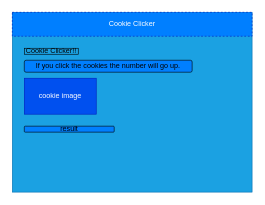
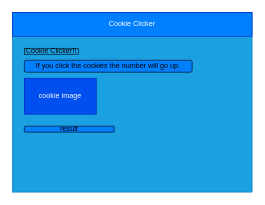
  <mxCell id="0" />
  <mxCell id="1" parent="0" />
  <mxCell id="2" value="" style="rounded=0;whiteSpace=wrap;html=1;fillColor=#1ba1e2;fontColor=#ffffff;strokeColor=#006EAF;" parent="1" vertex="1"><mxGeometry x="20" y="20" width="400" height="300" as="geometry" /></mxCell>
- <mxCell id="3" value="Cookie Clicker" style="rounded=0;whiteSpace=wrap;html=1;fillColor=#007FFF;fontColor=#ffffff;strokeColor=#001DBC;dashed=1;" parent="1" vertex="1"><mxGeometry x="20" y="20" width="400" height="40" as="geometry" /></mxCell>
+ <mxCell id="3" value="Cookie Clicker" style="rounded=0;whiteSpace=wrap;html=1;fillColor=#007FFF;fontColor=#ffffff;strokeColor=#001DBC;" parent="1" vertex="1"><mxGeometry x="20" y="20" width="400" height="40" as="geometry" /></mxCell>
  <mxCell id="4" value="cookie image" style="rounded=0;whiteSpace=wrap;html=1;fillColor=#0050ef;fontColor=#ffffff;strokeColor=#001DBC;" parent="1" vertex="1"><mxGeometry x="40" y="130" width="120" height="60" as="geometry" /></mxCell>
  <mxCell id="5" value="Cookie Clicker!!" style="rounded=0;whiteSpace=wrap;html=1;fillColor=#1ba1e2;" parent="1" vertex="1"><mxGeometry x="40" y="80" width="90" height="10" as="geometry" /></mxCell>
  <mxCell id="6" value="If you click the cookies the number will go up." style="rounded=1;whiteSpace=wrap;html=1;fillColor=#007FFF;" parent="1" vertex="1"><mxGeometry x="40" y="100" width="280" height="20" as="geometry" /></mxCell>
  <mxCell id="7" value="result" style="rounded=1;whiteSpace=wrap;html=1;fillColor=#007FFF;" parent="1" vertex="1"><mxGeometry x="40" y="210" width="150" height="10" as="geometry" /></mxCell>
